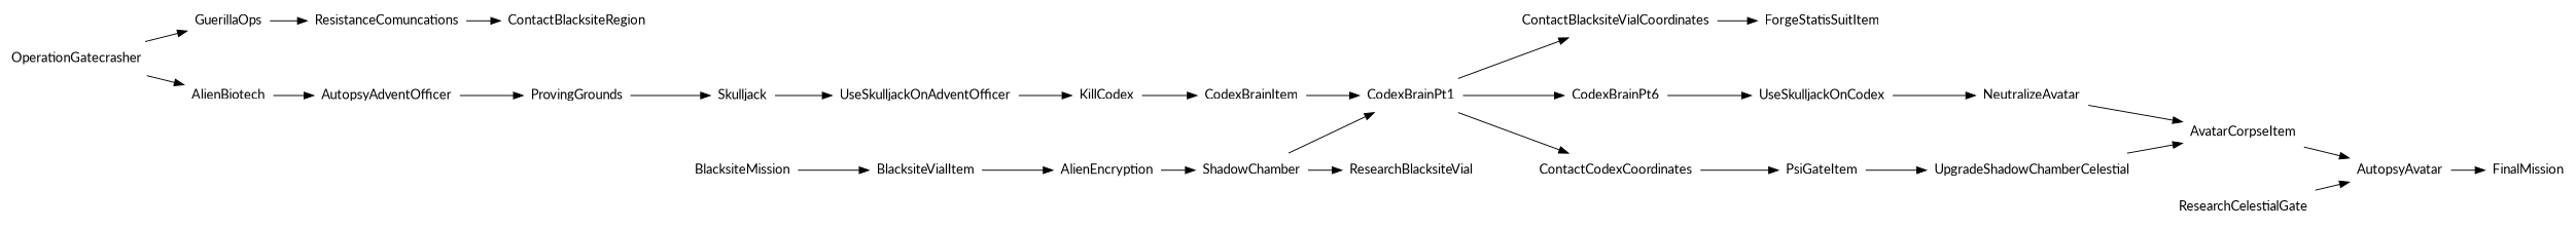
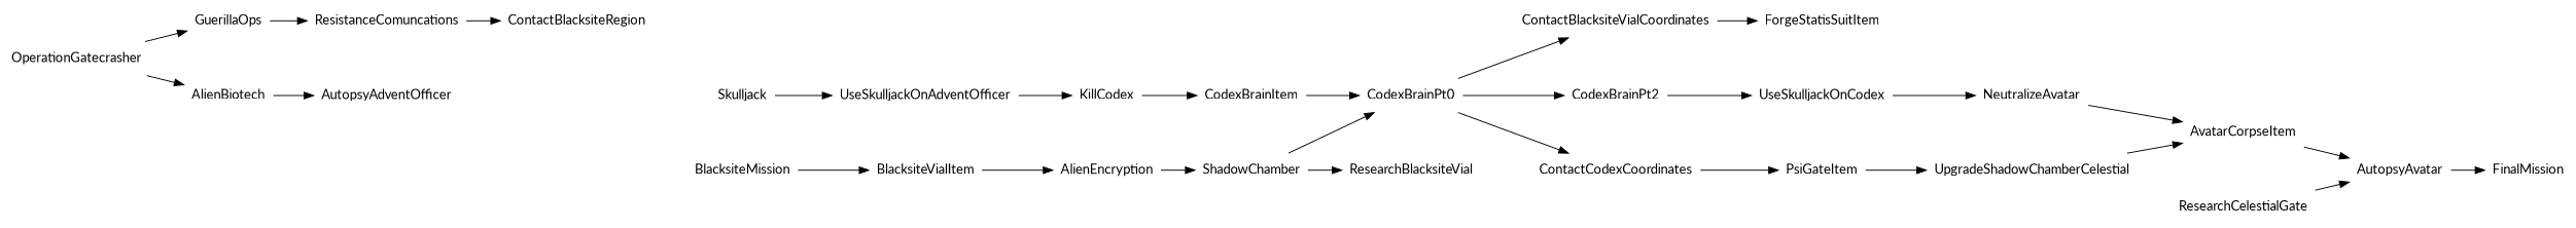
  digraph {
    fontname=Lato
    nodesep=0.6
    rankdir=LR
    splines=polyline
    node [fontname=Lato shape=none]
    edge [fontname=Lato]
    OperationGatecrasher
    GuerillaOps
    AlienBiotech
    ResistanceComuncations
    AutopsyAdventOfficer
    ContactBlacksiteRegion
    BlacksiteMission
    BlacksiteVialItem
    AlienEncryption
    ShadowChamber
    ResearchBlacksiteVial
-   CodexBrainPt1
-   ProvingGrounds
+   CodexBrainPt1 [label=CodexBrainPt0]
    Skulljack
    UseSkulljackOnAdventOfficer
    KillCodex
    CodexBrainItem
    ContactBlacksiteVialCoordinates
-   CodexBrainPt2 [label=CodexBrainPt6]
+   CodexBrainPt2
    ContactCodexCoordinates
    ForgeStatisSuitItem
    AutopsyAvatar
    FinalMission
    UseSkulljackOnCodex
    PsiGateItem
    NeutralizeAvatar
    AvatarCorpseItem
    UpgradeShadowChamberCelestial
    ResearchCelestialGate
    OperationGatecrasher -> GuerillaOps
    OperationGatecrasher -> AlienBiotech
    GuerillaOps -> ResistanceComuncations
    AlienBiotech -> AutopsyAdventOfficer
    ResistanceComuncations -> ContactBlacksiteRegion
-   AutopsyAdventOfficer -> ProvingGrounds
    BlacksiteMission -> BlacksiteVialItem
    BlacksiteVialItem -> AlienEncryption
    AlienEncryption -> ShadowChamber
    ShadowChamber -> ResearchBlacksiteVial
    ShadowChamber -> CodexBrainPt1
    CodexBrainPt1 -> ContactBlacksiteVialCoordinates
    CodexBrainPt1 -> CodexBrainPt2
    CodexBrainPt1 -> ContactCodexCoordinates
-   ProvingGrounds -> Skulljack
    Skulljack -> UseSkulljackOnAdventOfficer
    UseSkulljackOnAdventOfficer -> KillCodex
    KillCodex -> CodexBrainItem
    CodexBrainItem -> CodexBrainPt1
    ContactBlacksiteVialCoordinates -> ForgeStatisSuitItem
    CodexBrainPt2 -> UseSkulljackOnCodex
    ContactCodexCoordinates -> PsiGateItem
    AutopsyAvatar -> FinalMission
    UseSkulljackOnCodex -> NeutralizeAvatar
    PsiGateItem -> UpgradeShadowChamberCelestial
    NeutralizeAvatar -> AvatarCorpseItem
    AvatarCorpseItem -> AutopsyAvatar
    UpgradeShadowChamberCelestial -> AvatarCorpseItem
    ResearchCelestialGate -> AutopsyAvatar
  }
